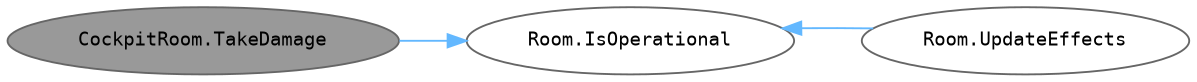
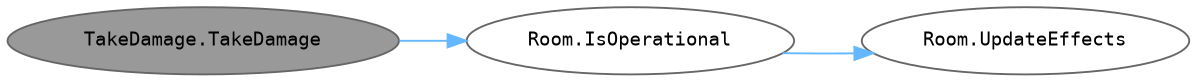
  digraph {
    rankdir=LR
    node [color=grey40 fillcolor=white fontname=Consolas fontsize=10 margin=0.1 style=filled]
    edge [color=steelblue1 fontname=Helvetica fontsize=10 labelfontname=Helvetica labelfontsize=10 style=solid]
-   n1 [color=gray40 fillcolor=grey60 fontcolor=black height=0.2 label="CockpitRoom.TakeDamage" width=0.4]
+   n1 [color=gray40 fillcolor=grey60 fontcolor=black height=0.2 label="TakeDamage.TakeDamage" width=0.4]
    n2 [height=0.2 label="Room.IsOperational" width=0.4]
    n3 [height=0.2 label="Room.UpdateEffects" width=0.4]
    n1 -> n2
-   n3 -> n2
+   n2 -> n3
  }
